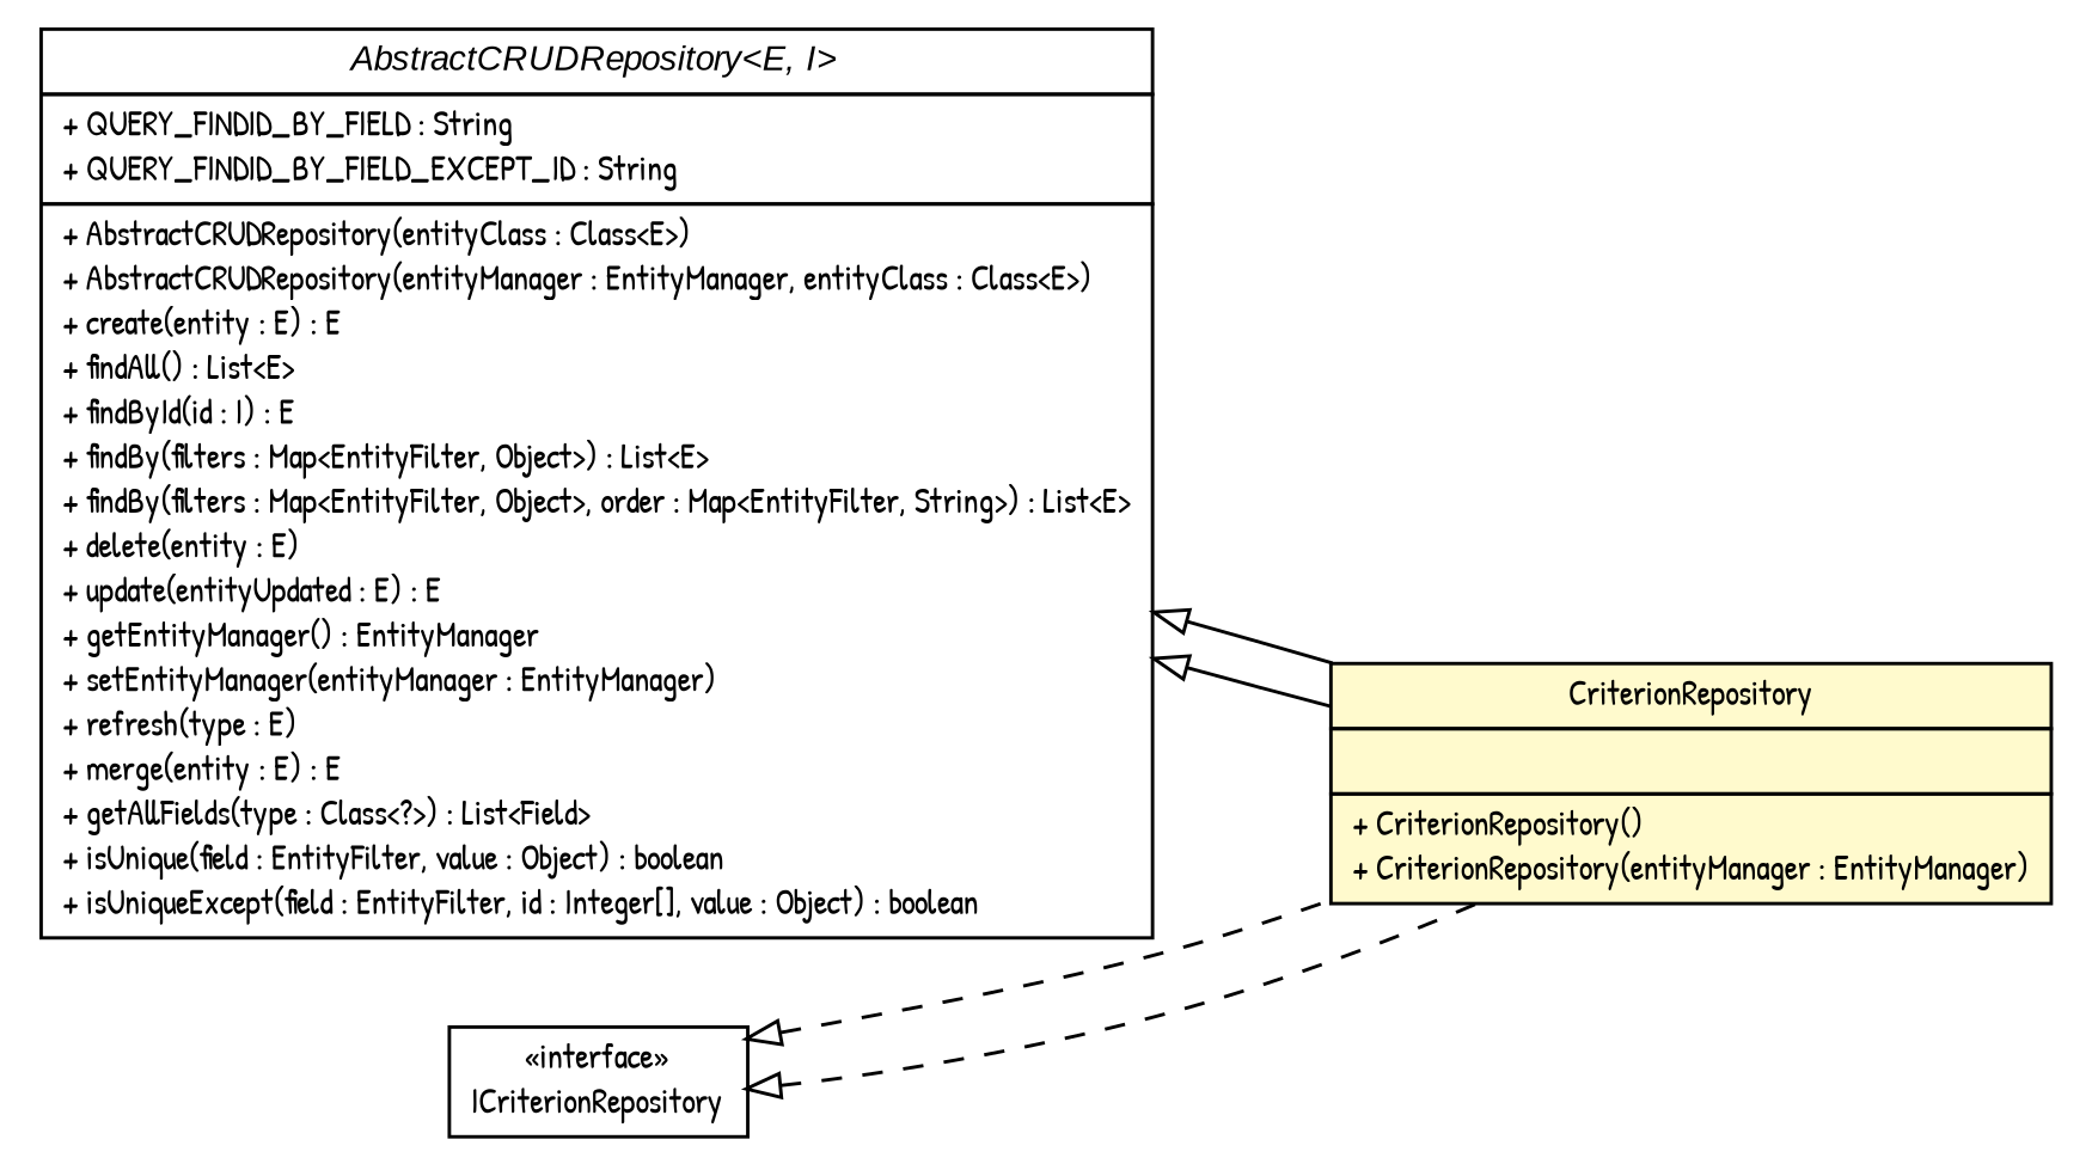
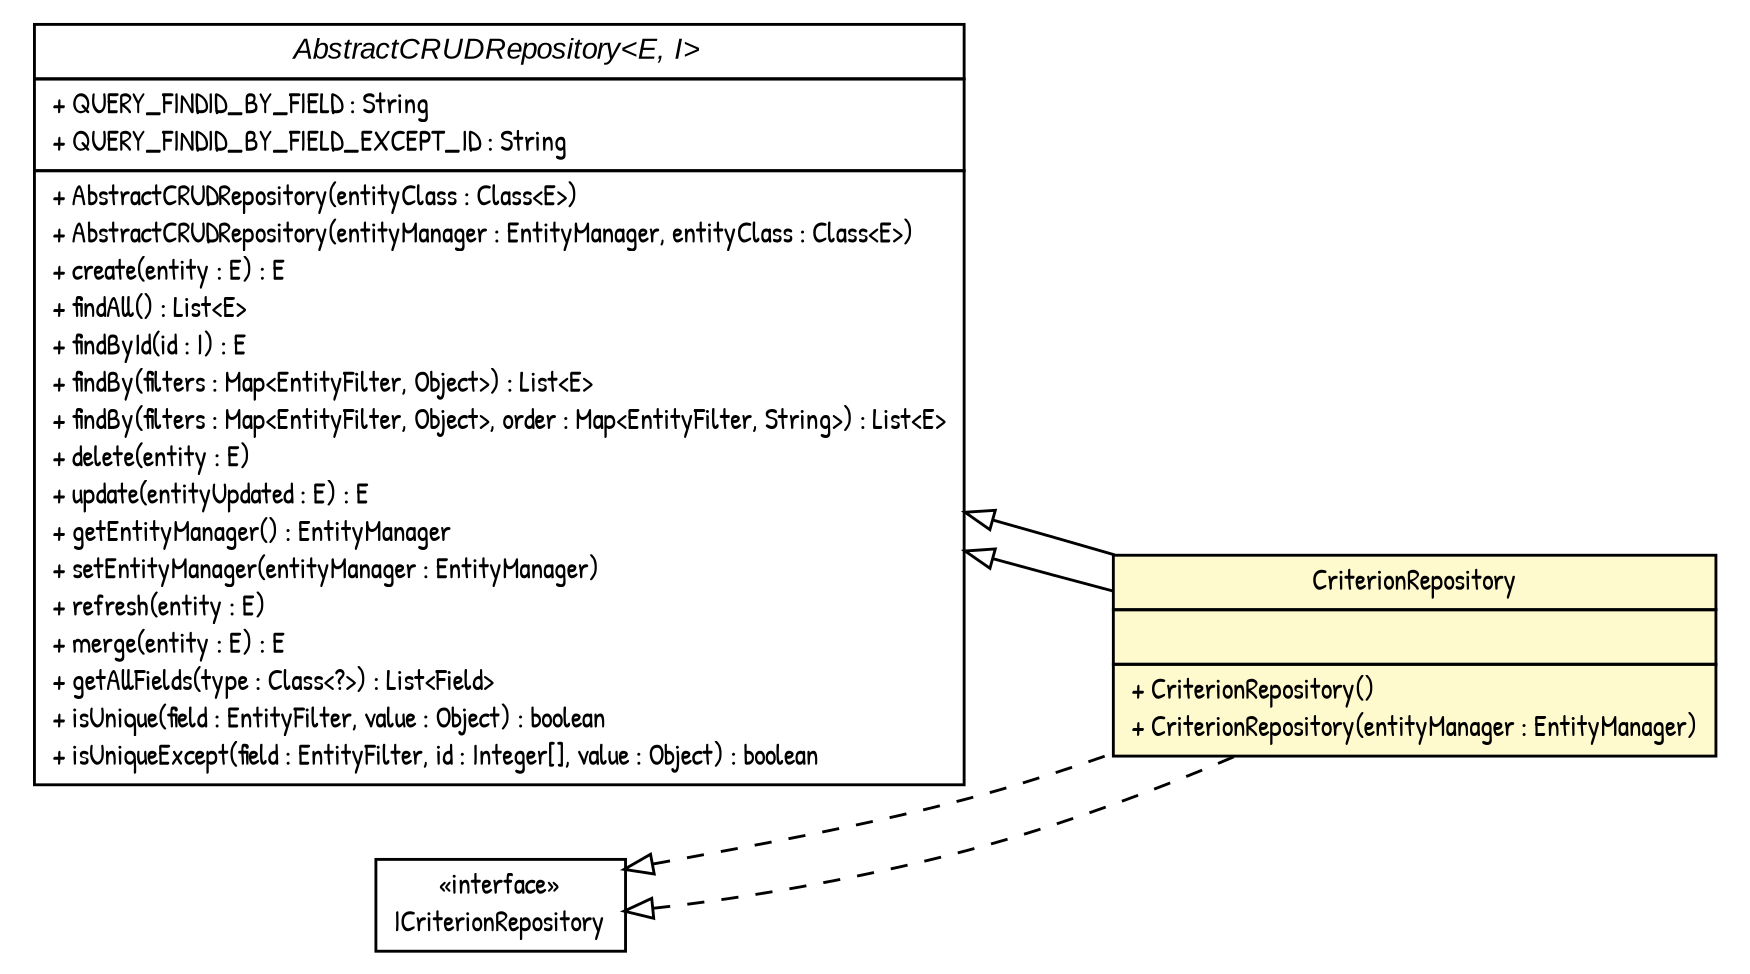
  digraph {
    nodesep=0.25
    ranksep=0.5
    rankdir=LR
    fontname="Patrick Hand"
    node [fontcolor=black fontname="Patrick Hand" fontsize=10.0 shape=plaintext]
    edge [arrowtail=empty dir=back fontname="Patrick Hand" fontsize=10 headport=p labelfontname=arial labelfontsize=10 tailport=p]
-   n1 [label=<<table title="gov.sandia.cf.dao.AbstractCRUDRepository" border="0" cellborder="1" cellspacing="0" cellpadding="2" port="p" href="../AbstractCRUDRepository.html"> 		<tr><td><table border="0" cellspacing="0" cellpadding="1"> <tr><td align="center" balign="center"><font face="arial italic"> AbstractCRUDRepository&lt;E, I&gt; </font></td></tr> 		</table></td></tr> 		<tr><td><table border="0" cellspacing="0" cellpadding="1"> <tr><td align="left" balign="left"> + QUERY_FINDID_BY_FIELD : String </td></tr> <tr><td align="left" balign="left"> + QUERY_FINDID_BY_FIELD_EXCEPT_ID : String </td></tr> 		</table></td></tr> 		<tr><td><table border="0" cellspacing="0" cellpadding="1"> <tr><td align="left" balign="left"> + AbstractCRUDRepository(entityClass : Class&lt;E&gt;) </td></tr> <tr><td align="left" balign="left"> + AbstractCRUDRepository(entityManager : EntityManager, entityClass : Class&lt;E&gt;) </td></tr> <tr><td align="left" balign="left"> + create(entity : E) : E </td></tr> <tr><td align="left" balign="left"> + findAll() : List&lt;E&gt; </td></tr> <tr><td align="left" balign="left"> + findById(id : I) : E </td></tr> <tr><td align="left" balign="left"> + findBy(filters : Map&lt;EntityFilter, Object&gt;) : List&lt;E&gt; </td></tr> <tr><td align="left" balign="left"> + findBy(filters : Map&lt;EntityFilter, Object&gt;, order : Map&lt;EntityFilter, String&gt;) : List&lt;E&gt; </td></tr> <tr><td align="left" balign="left"> + delete(entity : E) </td></tr> <tr><td align="left" balign="left"> + update(entityUpdated : E) : E </td></tr> <tr><td align="left" balign="left"> + getEntityManager() : EntityManager </td></tr> <tr><td align="left" balign="left"> + setEntityManager(entityManager : EntityManager) </td></tr> <tr><td align="left" balign="left"> + refresh(type : E) </td></tr> <tr><td align="left" balign="left"> + merge(entity : E) : E </td></tr> <tr><td align="left" balign="left"> + getAllFields(type : Class&lt;?&gt;) : List&lt;Field&gt; </td></tr> <tr><td align="left" balign="left"> + isUnique(field : EntityFilter, value : Object) : boolean </td></tr> <tr><td align="left" balign="left"> + isUniqueExcept(field : EntityFilter, id : Integer[], value : Object) : boolean </td></tr> 		</table></td></tr> 		</table>>]
+   n1 [label=<<table title="gov.sandia.cf.dao.AbstractCRUDRepository" border="0" cellborder="1" cellspacing="0" cellpadding="2" port="p" href="../AbstractCRUDRepository.html"> 		<tr><td><table border="0" cellspacing="0" cellpadding="1"> <tr><td align="center" balign="center"><font face="arial italic"> AbstractCRUDRepository&lt;E, I&gt; </font></td></tr> 		</table></td></tr> 		<tr><td><table border="0" cellspacing="0" cellpadding="1"> <tr><td align="left" balign="left"> + QUERY_FINDID_BY_FIELD : String </td></tr> <tr><td align="left" balign="left"> + QUERY_FINDID_BY_FIELD_EXCEPT_ID : String </td></tr> 		</table></td></tr> 		<tr><td><table border="0" cellspacing="0" cellpadding="1"> <tr><td align="left" balign="left"> + AbstractCRUDRepository(entityClass : Class&lt;E&gt;) </td></tr> <tr><td align="left" balign="left"> + AbstractCRUDRepository(entityManager : EntityManager, entityClass : Class&lt;E&gt;) </td></tr> <tr><td align="left" balign="left"> + create(entity : E) : E </td></tr> <tr><td align="left" balign="left"> + findAll() : List&lt;E&gt; </td></tr> <tr><td align="left" balign="left"> + findById(id : I) : E </td></tr> <tr><td align="left" balign="left"> + findBy(filters : Map&lt;EntityFilter, Object&gt;) : List&lt;E&gt; </td></tr> <tr><td align="left" balign="left"> + findBy(filters : Map&lt;EntityFilter, Object&gt;, order : Map&lt;EntityFilter, String&gt;) : List&lt;E&gt; </td></tr> <tr><td align="left" balign="left"> + delete(entity : E) </td></tr> <tr><td align="left" balign="left"> + update(entityUpdated : E) : E </td></tr> <tr><td align="left" balign="left"> + getEntityManager() : EntityManager </td></tr> <tr><td align="left" balign="left"> + setEntityManager(entityManager : EntityManager) </td></tr> <tr><td align="left" balign="left"> + refresh(entity : E) </td></tr> <tr><td align="left" balign="left"> + merge(entity : E) : E </td></tr> <tr><td align="left" balign="left"> + getAllFields(type : Class&lt;?&gt;) : List&lt;Field&gt; </td></tr> <tr><td align="left" balign="left"> + isUnique(field : EntityFilter, value : Object) : boolean </td></tr> <tr><td align="left" balign="left"> + isUniqueExcept(field : EntityFilter, id : Integer[], value : Object) : boolean </td></tr> 		</table></td></tr> 		</table>>]
    n2 [label=<<table title="gov.sandia.cf.dao.impl.CriterionRepository" border="0" cellborder="1" cellspacing="0" cellpadding="2" port="p" bgcolor="lemonChiffon" href="./CriterionRepository.html"> 		<tr><td><table border="0" cellspacing="0" cellpadding="1"> <tr><td align="center" balign="center"> CriterionRepository </td></tr> 		</table></td></tr> 		<tr><td><table border="0" cellspacing="0" cellpadding="1"> <tr><td align="left" balign="left">  </td></tr> 		</table></td></tr> 		<tr><td><table border="0" cellspacing="0" cellpadding="1"> <tr><td align="left" balign="left"> + CriterionRepository() </td></tr> <tr><td align="left" balign="left"> + CriterionRepository(entityManager : EntityManager) </td></tr> 		</table></td></tr> 		</table>>]
    n3 [label=<<table title="gov.sandia.cf.dao.ICriterionRepository" border="0" cellborder="1" cellspacing="0" cellpadding="2" port="p" href="../ICriterionRepository.html"> 		<tr><td><table border="0" cellspacing="0" cellpadding="1"> <tr><td align="center" balign="center"> &#171;interface&#187; </td></tr> <tr><td align="center" balign="center"> ICriterionRepository </td></tr> 		</table></td></tr> 		</table>>]
    n1 -> n2
    n1 -> n2
    n3 -> n2 [style=dashed]
    n3 -> n2 [style=dashed]
  }
